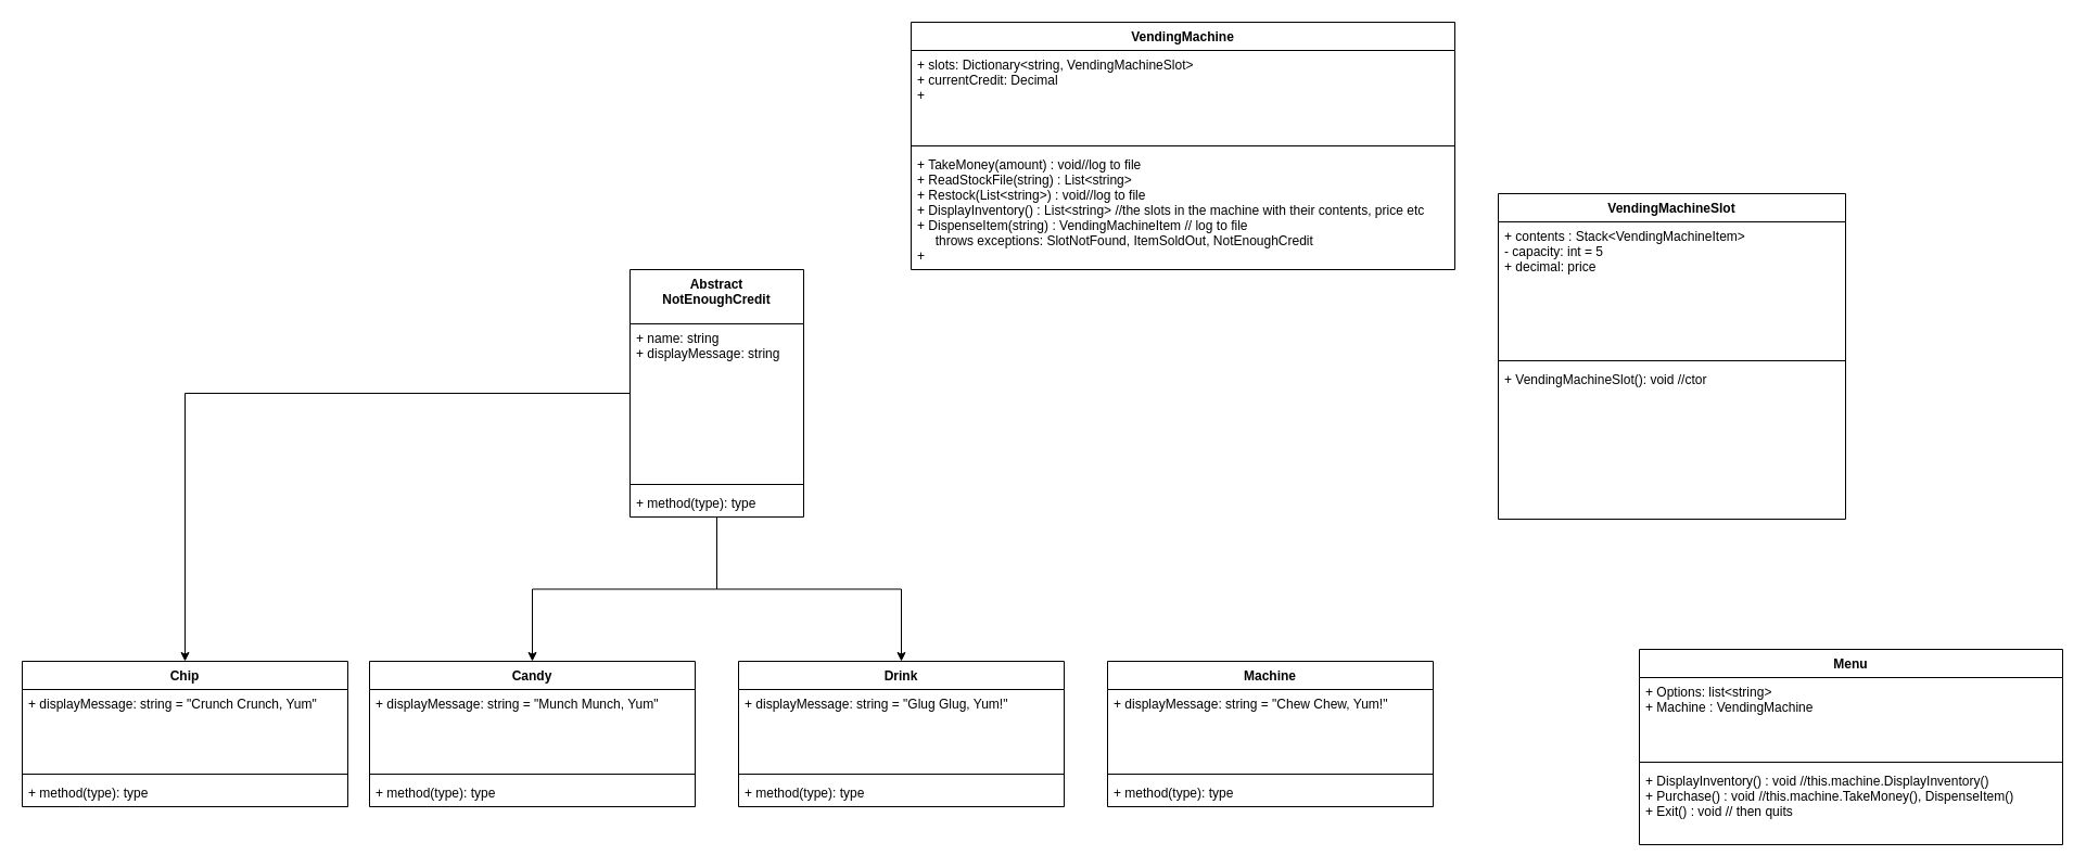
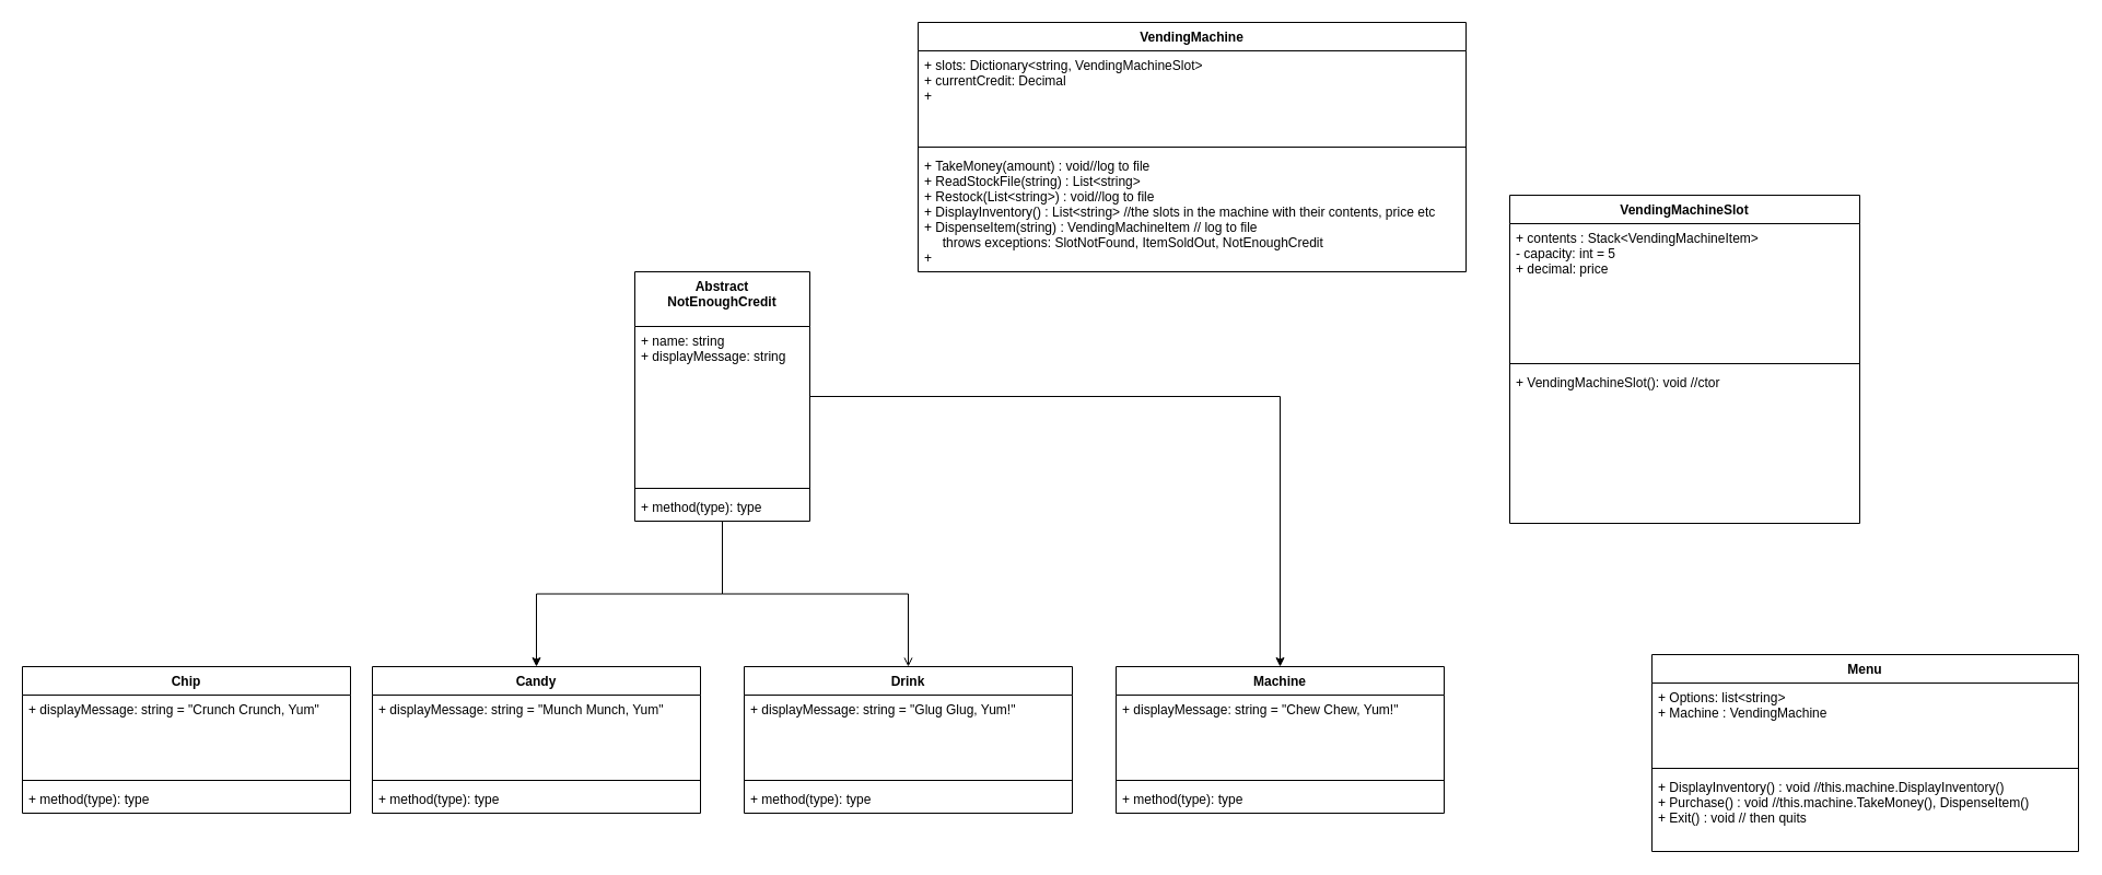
  <mxCell id="0" />
  <mxCell id="1" parent="0" />
- <mxCell id="2" style="edgeStyle=orthogonalEdgeStyle;rounded=0;orthogonalLoop=1;jettySize=auto;html=1;startSize=26;" parent="1" source="6" target="10" edge="1"><mxGeometry relative="1" as="geometry" /></mxCell>
  <mxCell id="3" style="edgeStyle=orthogonalEdgeStyle;rounded=0;orthogonalLoop=1;jettySize=auto;html=1;startSize=26;" parent="1" source="6" target="14" edge="1"><mxGeometry relative="1" as="geometry" /></mxCell>
- <mxCell id="4" style="edgeStyle=orthogonalEdgeStyle;rounded=0;orthogonalLoop=1;jettySize=auto;html=1;startSize=26;" parent="1" source="6" target="18" edge="1"><mxGeometry relative="1" as="geometry" /></mxCell>
+ <mxCell id="4" style="edgeStyle=orthogonalEdgeStyle;rounded=0;orthogonalLoop=1;jettySize=auto;html=1;startSize=26;endArrow=open;" parent="1" source="6" target="18" edge="1"><mxGeometry relative="1" as="geometry" /></mxCell>
+ <mxCell id="5" style="edgeStyle=orthogonalEdgeStyle;rounded=0;orthogonalLoop=1;jettySize=auto;html=1;startSize=26;" parent="1" source="6" target="22" edge="1"><mxGeometry relative="1" as="geometry" /></mxCell>
  <mxCell id="6" value="Abstract&#10;NotEnoughCredit&#10;" style="swimlane;fontStyle=1;align=center;verticalAlign=top;childLayout=stackLayout;horizontal=1;startSize=50;horizontalStack=0;resizeParent=1;resizeParentMax=0;resizeLast=0;collapsible=1;marginBottom=0;" parent="1" vertex="1"><mxGeometry x="580" y="248" width="160" height="228" as="geometry" /></mxCell>
  <mxCell id="7" value="+ name: string&#10;+ displayMessage: string&#10;" style="text;strokeColor=none;fillColor=none;align=left;verticalAlign=top;spacingLeft=4;spacingRight=4;overflow=hidden;rotatable=0;points=[[0,0.5],[1,0.5]];portConstraint=eastwest;" parent="6" vertex="1"><mxGeometry y="50" width="160" height="144" as="geometry" /></mxCell>
  <mxCell id="8" value="" style="line;strokeWidth=1;fillColor=none;align=left;verticalAlign=middle;spacingTop=-1;spacingLeft=3;spacingRight=3;rotatable=0;labelPosition=right;points=[];portConstraint=eastwest;" parent="6" vertex="1"><mxGeometry y="194" width="160" height="8" as="geometry" /></mxCell>
  <mxCell id="9" value="+ method(type): type" style="text;strokeColor=none;fillColor=none;align=left;verticalAlign=top;spacingLeft=4;spacingRight=4;overflow=hidden;rotatable=0;points=[[0,0.5],[1,0.5]];portConstraint=eastwest;" parent="6" vertex="1"><mxGeometry y="202" width="160" height="26" as="geometry" /></mxCell>
  <mxCell id="10" value="Chip" style="swimlane;fontStyle=1;align=center;verticalAlign=top;childLayout=stackLayout;horizontal=1;startSize=26;horizontalStack=0;resizeParent=1;resizeParentMax=0;resizeLast=0;collapsible=1;marginBottom=0;" parent="1" vertex="1"><mxGeometry x="20" y="609" width="300" height="134" as="geometry" /></mxCell>
  <mxCell id="11" value="+ displayMessage: string = &quot;Crunch Crunch, Yum&quot;&#10;" style="text;strokeColor=none;fillColor=none;align=left;verticalAlign=top;spacingLeft=4;spacingRight=4;overflow=hidden;rotatable=0;points=[[0,0.5],[1,0.5]];portConstraint=eastwest;" parent="10" vertex="1"><mxGeometry y="26" width="300" height="74" as="geometry" /></mxCell>
  <mxCell id="12" value="" style="line;strokeWidth=1;fillColor=none;align=left;verticalAlign=middle;spacingTop=-1;spacingLeft=3;spacingRight=3;rotatable=0;labelPosition=right;points=[];portConstraint=eastwest;" parent="10" vertex="1"><mxGeometry y="100" width="300" height="8" as="geometry" /></mxCell>
  <mxCell id="13" value="+ method(type): type" style="text;strokeColor=none;fillColor=none;align=left;verticalAlign=top;spacingLeft=4;spacingRight=4;overflow=hidden;rotatable=0;points=[[0,0.5],[1,0.5]];portConstraint=eastwest;" parent="10" vertex="1"><mxGeometry y="108" width="300" height="26" as="geometry" /></mxCell>
  <mxCell id="14" value="Candy" style="swimlane;fontStyle=1;align=center;verticalAlign=top;childLayout=stackLayout;horizontal=1;startSize=26;horizontalStack=0;resizeParent=1;resizeParentMax=0;resizeLast=0;collapsible=1;marginBottom=0;" parent="1" vertex="1"><mxGeometry x="340" y="609" width="300" height="134" as="geometry" /></mxCell>
  <mxCell id="15" value="+ displayMessage: string = &quot;Munch Munch, Yum&quot;&#10;" style="text;strokeColor=none;fillColor=none;align=left;verticalAlign=top;spacingLeft=4;spacingRight=4;overflow=hidden;rotatable=0;points=[[0,0.5],[1,0.5]];portConstraint=eastwest;" parent="14" vertex="1"><mxGeometry y="26" width="300" height="74" as="geometry" /></mxCell>
  <mxCell id="16" value="" style="line;strokeWidth=1;fillColor=none;align=left;verticalAlign=middle;spacingTop=-1;spacingLeft=3;spacingRight=3;rotatable=0;labelPosition=right;points=[];portConstraint=eastwest;" parent="14" vertex="1"><mxGeometry y="100" width="300" height="8" as="geometry" /></mxCell>
  <mxCell id="17" value="+ method(type): type" style="text;strokeColor=none;fillColor=none;align=left;verticalAlign=top;spacingLeft=4;spacingRight=4;overflow=hidden;rotatable=0;points=[[0,0.5],[1,0.5]];portConstraint=eastwest;" parent="14" vertex="1"><mxGeometry y="108" width="300" height="26" as="geometry" /></mxCell>
  <mxCell id="18" value="Drink" style="swimlane;fontStyle=1;align=center;verticalAlign=top;childLayout=stackLayout;horizontal=1;startSize=26;horizontalStack=0;resizeParent=1;resizeParentMax=0;resizeLast=0;collapsible=1;marginBottom=0;" parent="1" vertex="1"><mxGeometry x="680" y="609" width="300" height="134" as="geometry" /></mxCell>
  <mxCell id="19" value="+ displayMessage: string = &quot;Glug Glug, Yum!&quot;&#10;" style="text;strokeColor=none;fillColor=none;align=left;verticalAlign=top;spacingLeft=4;spacingRight=4;overflow=hidden;rotatable=0;points=[[0,0.5],[1,0.5]];portConstraint=eastwest;" parent="18" vertex="1"><mxGeometry y="26" width="300" height="74" as="geometry" /></mxCell>
  <mxCell id="20" value="" style="line;strokeWidth=1;fillColor=none;align=left;verticalAlign=middle;spacingTop=-1;spacingLeft=3;spacingRight=3;rotatable=0;labelPosition=right;points=[];portConstraint=eastwest;" parent="18" vertex="1"><mxGeometry y="100" width="300" height="8" as="geometry" /></mxCell>
  <mxCell id="21" value="+ method(type): type" style="text;strokeColor=none;fillColor=none;align=left;verticalAlign=top;spacingLeft=4;spacingRight=4;overflow=hidden;rotatable=0;points=[[0,0.5],[1,0.5]];portConstraint=eastwest;" parent="18" vertex="1"><mxGeometry y="108" width="300" height="26" as="geometry" /></mxCell>
  <mxCell id="22" value="Machine" style="swimlane;fontStyle=1;align=center;verticalAlign=top;childLayout=stackLayout;horizontal=1;startSize=26;horizontalStack=0;resizeParent=1;resizeParentMax=0;resizeLast=0;collapsible=1;marginBottom=0;" parent="1" vertex="1"><mxGeometry x="1020" y="609" width="300" height="134" as="geometry" /></mxCell>
  <mxCell id="23" value="+ displayMessage: string = &quot;Chew Chew, Yum!&quot;&#10;" style="text;strokeColor=none;fillColor=none;align=left;verticalAlign=top;spacingLeft=4;spacingRight=4;overflow=hidden;rotatable=0;points=[[0,0.5],[1,0.5]];portConstraint=eastwest;" parent="22" vertex="1"><mxGeometry y="26" width="300" height="74" as="geometry" /></mxCell>
  <mxCell id="24" value="" style="line;strokeWidth=1;fillColor=none;align=left;verticalAlign=middle;spacingTop=-1;spacingLeft=3;spacingRight=3;rotatable=0;labelPosition=right;points=[];portConstraint=eastwest;" parent="22" vertex="1"><mxGeometry y="100" width="300" height="8" as="geometry" /></mxCell>
  <mxCell id="25" value="+ method(type): type" style="text;strokeColor=none;fillColor=none;align=left;verticalAlign=top;spacingLeft=4;spacingRight=4;overflow=hidden;rotatable=0;points=[[0,0.5],[1,0.5]];portConstraint=eastwest;" parent="22" vertex="1"><mxGeometry y="108" width="300" height="26" as="geometry" /></mxCell>
  <mxCell id="26" value="VendingMachine&#10;" style="swimlane;fontStyle=1;align=center;verticalAlign=top;childLayout=stackLayout;horizontal=1;startSize=26;horizontalStack=0;resizeParent=1;resizeParentMax=0;resizeLast=0;collapsible=1;marginBottom=0;strokeColor=#000000;" parent="1" vertex="1"><mxGeometry x="839" y="20" width="501" height="228" as="geometry" /></mxCell>
  <mxCell id="27" value="+ slots: Dictionary&lt;string, VendingMachineSlot&gt;&#10;+ currentCredit: Decimal &#10;+ " style="text;strokeColor=none;fillColor=none;align=left;verticalAlign=top;spacingLeft=4;spacingRight=4;overflow=hidden;rotatable=0;points=[[0,0.5],[1,0.5]];portConstraint=eastwest;" parent="26" vertex="1"><mxGeometry y="26" width="501" height="84" as="geometry" /></mxCell>
  <mxCell id="28" value="" style="line;strokeWidth=1;fillColor=none;align=left;verticalAlign=middle;spacingTop=-1;spacingLeft=3;spacingRight=3;rotatable=0;labelPosition=right;points=[];portConstraint=eastwest;" parent="26" vertex="1"><mxGeometry y="110" width="501" height="8" as="geometry" /></mxCell>
  <mxCell id="29" value="+ TakeMoney(amount) : void//log to file&#10;+ ReadStockFile(string) : List&lt;string&gt;&#10;+ Restock(List&lt;string&gt;) : void//log to file&#10;+ DisplayInventory() : List&lt;string&gt; //the slots in the machine with their contents, price etc&#10;+ DispenseItem(string) : VendingMachineItem // log to file&#10;     throws exceptions: SlotNotFound, ItemSoldOut, NotEnoughCredit&#10;+" style="text;strokeColor=none;fillColor=none;align=left;verticalAlign=top;spacingLeft=4;spacingRight=4;overflow=hidden;rotatable=0;points=[[0,0.5],[1,0.5]];portConstraint=eastwest;" parent="26" vertex="1"><mxGeometry y="118" width="501" height="110" as="geometry" /></mxCell>
  <mxCell id="30" value="VendingMachineSlot&#10;" style="swimlane;fontStyle=1;align=center;verticalAlign=top;childLayout=stackLayout;horizontal=1;startSize=26;horizontalStack=0;resizeParent=1;resizeParentMax=0;resizeLast=0;collapsible=1;marginBottom=0;strokeColor=#000000;" parent="1" vertex="1"><mxGeometry x="1380" y="178" width="320" height="300" as="geometry" /></mxCell>
  <mxCell id="31" value="+ contents : Stack&lt;VendingMachineItem&gt;&#10;- capacity: int = 5&#10;+ decimal: price" style="text;strokeColor=none;fillColor=none;align=left;verticalAlign=top;spacingLeft=4;spacingRight=4;overflow=hidden;rotatable=0;points=[[0,0.5],[1,0.5]];portConstraint=eastwest;" parent="30" vertex="1"><mxGeometry y="26" width="320" height="124" as="geometry" /></mxCell>
  <mxCell id="32" value="" style="line;strokeWidth=1;fillColor=none;align=left;verticalAlign=middle;spacingTop=-1;spacingLeft=3;spacingRight=3;rotatable=0;labelPosition=right;points=[];portConstraint=eastwest;" parent="30" vertex="1"><mxGeometry y="150" width="320" height="8" as="geometry" /></mxCell>
  <mxCell id="33" value="+ VendingMachineSlot(): void //ctor&#10;" style="text;strokeColor=none;fillColor=none;align=left;verticalAlign=top;spacingLeft=4;spacingRight=4;overflow=hidden;rotatable=0;points=[[0,0.5],[1,0.5]];portConstraint=eastwest;" parent="30" vertex="1"><mxGeometry y="158" width="320" height="142" as="geometry" /></mxCell>
  <mxCell id="34" value="Menu" style="swimlane;fontStyle=1;align=center;verticalAlign=top;childLayout=stackLayout;horizontal=1;startSize=26;horizontalStack=0;resizeParent=1;resizeParentMax=0;resizeLast=0;collapsible=1;marginBottom=0;strokeColor=#000000;" parent="1" vertex="1"><mxGeometry x="1510" y="598" width="390" height="180" as="geometry" /></mxCell>
  <mxCell id="35" value="+ Options: list&lt;string&gt;&#10;+ Machine : VendingMachine" style="text;strokeColor=none;fillColor=none;align=left;verticalAlign=top;spacingLeft=4;spacingRight=4;overflow=hidden;rotatable=0;points=[[0,0.5],[1,0.5]];portConstraint=eastwest;" parent="34" vertex="1"><mxGeometry y="26" width="390" height="74" as="geometry" /></mxCell>
  <mxCell id="36" value="" style="line;strokeWidth=1;fillColor=none;align=left;verticalAlign=middle;spacingTop=-1;spacingLeft=3;spacingRight=3;rotatable=0;labelPosition=right;points=[];portConstraint=eastwest;" parent="34" vertex="1"><mxGeometry y="100" width="390" height="8" as="geometry" /></mxCell>
  <mxCell id="37" value="+ DisplayInventory() : void //this.machine.DisplayInventory()&#10;+ Purchase() : void //this.machine.TakeMoney(), DispenseItem()&#10;+ Exit() : void // then quits" style="text;strokeColor=none;fillColor=none;align=left;verticalAlign=top;spacingLeft=4;spacingRight=4;overflow=hidden;rotatable=0;points=[[0,0.5],[1,0.5]];portConstraint=eastwest;" parent="34" vertex="1"><mxGeometry y="108" width="390" height="72" as="geometry" /></mxCell>
